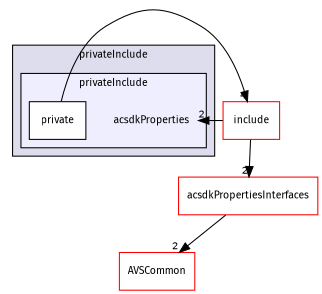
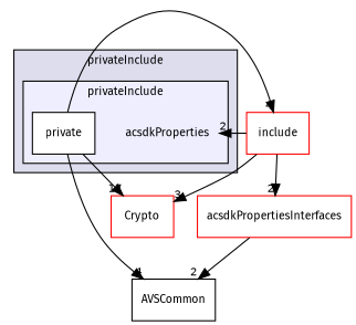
  digraph {
    compound=true
    fontname="Fira Sans"
    node [fontname="Fira Sans" fontsize=10 shape=box color=red fillcolor=white style=filled]
    edge [fontname="Fira Sans" headlabel=2 labeldistance=1.5 labelfontname=Helvetica labelfontsize=10]
    n1 [label=acsdkProperties shape=plaintext color="" fillcolor="" style=""]
    n2 [color=black label=private]
+   n3 [label=Crypto]
    n4 [label=include]
-   n5 [label=AVSCommon]
+   n5 [color=black label=AVSCommon]
    n6 [label=acsdkPropertiesInterfaces]
    subgraph cluster_1 {
      bgcolor="#ddddee"
      fontsize=10
      label=privateInclude
      pencolor=black
      subgraph cluster_2 {
        bgcolor="#eeeeff"
        fontsize=10
        label=privateInclude
        pencolor=black
        n1
        n2
      }
    }
+   n2 -> n3 [headlabel=17]
    n2 -> n4 [headlabel=4]
+   n2 -> n5 [headlabel=4]
    n4 -> n1
+   n4 -> n3 [headlabel=3]
    n4 -> n6
    n6 -> n5
  }
